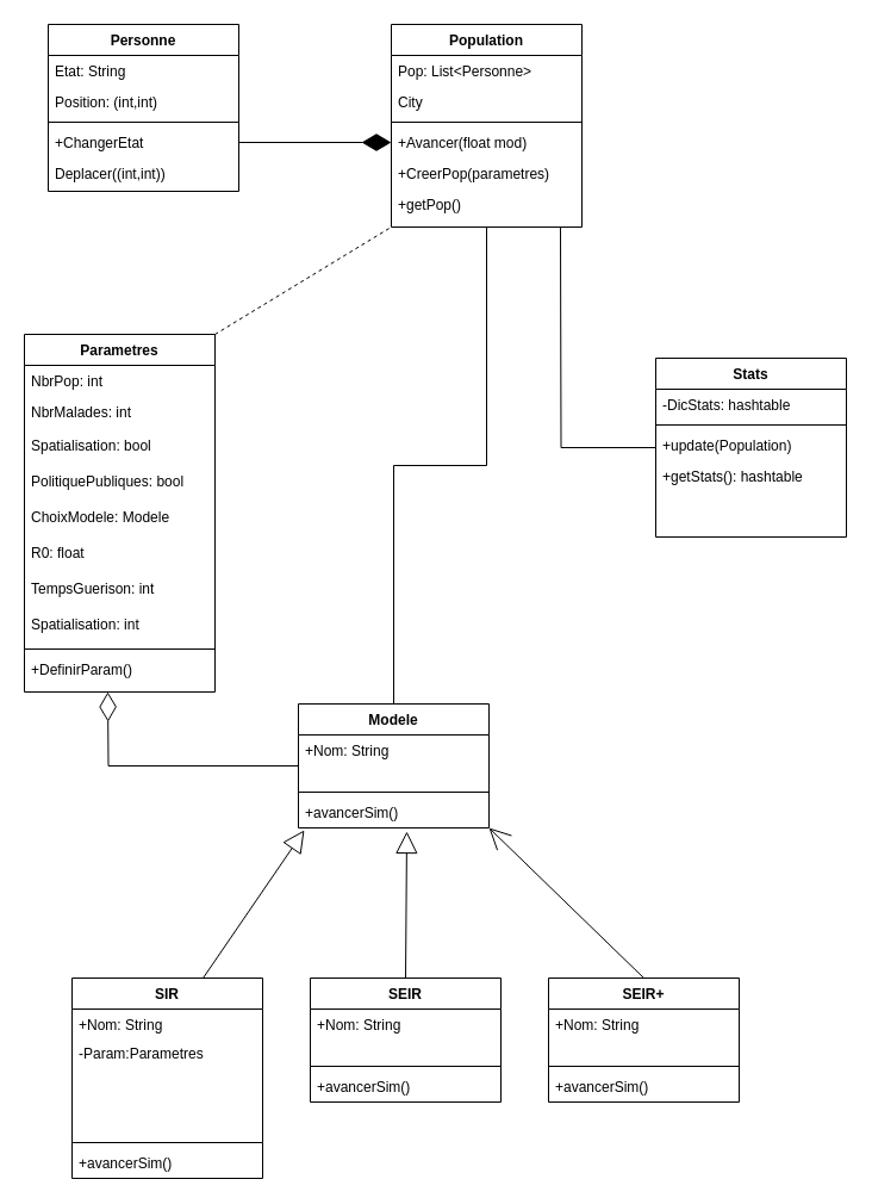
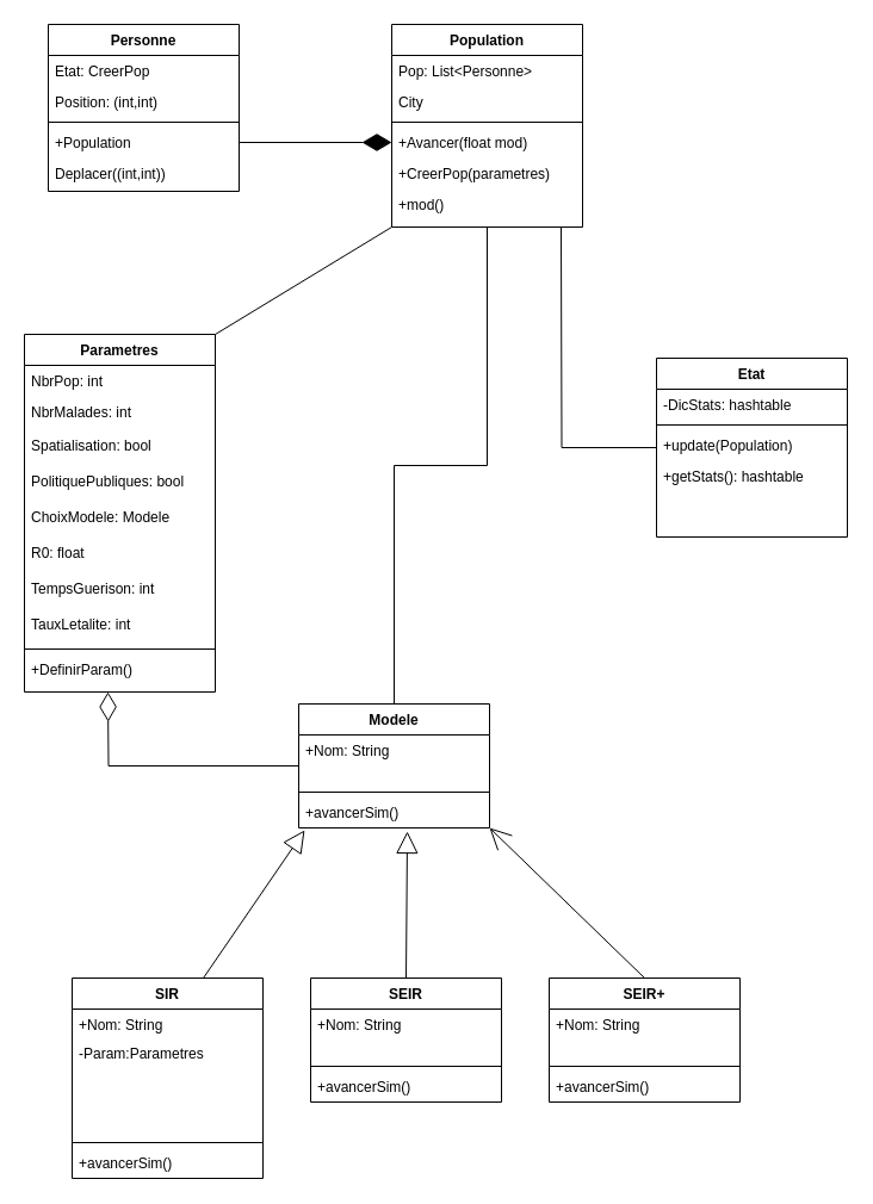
  <mxCell id="0" />
  <mxCell id="1" parent="0" />
  <mxCell id="2" value="Personne" style="swimlane;fontStyle=1;align=center;verticalAlign=top;childLayout=stackLayout;horizontal=1;startSize=26;horizontalStack=0;resizeParent=1;resizeLast=0;collapsible=1;marginBottom=0;rounded=0;shadow=0;strokeWidth=1;" parent="1" vertex="1"><mxGeometry x="40" y="20" width="160" height="140" as="geometry"><mxRectangle x="230" y="140" width="160" height="26" as="alternateBounds" /></mxGeometry></mxCell>
- <mxCell id="3" value="Etat: String" style="text;align=left;verticalAlign=top;spacingLeft=4;spacingRight=4;overflow=hidden;rotatable=0;points=[[0,0.5],[1,0.5]];portConstraint=eastwest;" parent="2" vertex="1"><mxGeometry y="26" width="160" height="26" as="geometry" /></mxCell>
+ <mxCell id="3" value="Etat: CreerPop" style="text;align=left;verticalAlign=top;spacingLeft=4;spacingRight=4;overflow=hidden;rotatable=0;points=[[0,0.5],[1,0.5]];portConstraint=eastwest;" parent="2" vertex="1"><mxGeometry y="26" width="160" height="26" as="geometry" /></mxCell>
  <mxCell id="4" value="Position: (int,int)" style="text;align=left;verticalAlign=top;spacingLeft=4;spacingRight=4;overflow=hidden;rotatable=0;points=[[0,0.5],[1,0.5]];portConstraint=eastwest;rounded=0;shadow=0;html=0;" parent="2" vertex="1"><mxGeometry y="52" width="160" height="26" as="geometry" /></mxCell>
  <mxCell id="5" value="" style="line;html=1;strokeWidth=1;align=left;verticalAlign=middle;spacingTop=-1;spacingLeft=3;spacingRight=3;rotatable=0;labelPosition=right;points=[];portConstraint=eastwest;" parent="2" vertex="1"><mxGeometry y="78" width="160" height="8" as="geometry" /></mxCell>
- <mxCell id="6" value="+ChangerEtat" style="text;align=left;verticalAlign=top;spacingLeft=4;spacingRight=4;overflow=hidden;rotatable=0;points=[[0,0.5],[1,0.5]];portConstraint=eastwest;" parent="2" vertex="1"><mxGeometry y="86" width="160" height="26" as="geometry" /></mxCell>
+ <mxCell id="6" value="+Population" style="text;align=left;verticalAlign=top;spacingLeft=4;spacingRight=4;overflow=hidden;rotatable=0;points=[[0,0.5],[1,0.5]];portConstraint=eastwest;" parent="2" vertex="1"><mxGeometry y="86" width="160" height="26" as="geometry" /></mxCell>
  <mxCell id="7" value="Deplacer((int,int))" style="text;align=left;verticalAlign=top;spacingLeft=4;spacingRight=4;overflow=hidden;rotatable=0;points=[[0,0.5],[1,0.5]];portConstraint=eastwest;" vertex="1" parent="2"><mxGeometry y="112" width="160" height="26" as="geometry" /></mxCell>
  <mxCell id="8" value="Population" style="swimlane;fontStyle=1;align=center;verticalAlign=top;childLayout=stackLayout;horizontal=1;startSize=26;horizontalStack=0;resizeParent=1;resizeLast=0;collapsible=1;marginBottom=0;rounded=0;shadow=0;strokeWidth=1;" parent="1" vertex="1"><mxGeometry x="328" y="20" width="160" height="170" as="geometry"><mxRectangle x="550" y="140" width="160" height="26" as="alternateBounds" /></mxGeometry></mxCell>
  <mxCell id="9" value="Pop: List&lt;Personne&gt;" style="text;align=left;verticalAlign=top;spacingLeft=4;spacingRight=4;overflow=hidden;rotatable=0;points=[[0,0.5],[1,0.5]];portConstraint=eastwest;" parent="8" vertex="1"><mxGeometry y="26" width="160" height="26" as="geometry" /></mxCell>
  <mxCell id="10" value="City" style="text;align=left;verticalAlign=top;spacingLeft=4;spacingRight=4;overflow=hidden;rotatable=0;points=[[0,0.5],[1,0.5]];portConstraint=eastwest;rounded=0;shadow=0;html=0;" parent="8" vertex="1"><mxGeometry y="52" width="160" height="26" as="geometry" /></mxCell>
  <mxCell id="11" value="" style="line;html=1;strokeWidth=1;align=left;verticalAlign=middle;spacingTop=-1;spacingLeft=3;spacingRight=3;rotatable=0;labelPosition=right;points=[];portConstraint=eastwest;" parent="8" vertex="1"><mxGeometry y="78" width="160" height="8" as="geometry" /></mxCell>
  <mxCell id="12" value="+Avancer(float mod)" style="text;align=left;verticalAlign=top;spacingLeft=4;spacingRight=4;overflow=hidden;rotatable=0;points=[[0,0.5],[1,0.5]];portConstraint=eastwest;" parent="8" vertex="1"><mxGeometry y="86" width="160" height="26" as="geometry" /></mxCell>
  <mxCell id="13" value="+CreerPop(parametres)" style="text;align=left;verticalAlign=top;spacingLeft=4;spacingRight=4;overflow=hidden;rotatable=0;points=[[0,0.5],[1,0.5]];portConstraint=eastwest;" parent="8" vertex="1"><mxGeometry y="112" width="160" height="26" as="geometry" /></mxCell>
- <mxCell id="14" value="+getPop()" style="text;align=left;verticalAlign=top;spacingLeft=4;spacingRight=4;overflow=hidden;rotatable=0;points=[[0,0.5],[1,0.5]];portConstraint=eastwest;" vertex="1" parent="8"><mxGeometry y="138" width="160" height="26" as="geometry" /></mxCell>
+ <mxCell id="14" value="+mod()" style="text;align=left;verticalAlign=top;spacingLeft=4;spacingRight=4;overflow=hidden;rotatable=0;points=[[0,0.5],[1,0.5]];portConstraint=eastwest;" vertex="1" parent="8"><mxGeometry y="138" width="160" height="26" as="geometry" /></mxCell>
  <mxCell id="15" value="Parametres" style="swimlane;fontStyle=1;align=center;verticalAlign=top;childLayout=stackLayout;horizontal=1;startSize=26;horizontalStack=0;resizeParent=1;resizeLast=0;collapsible=1;marginBottom=0;rounded=0;shadow=0;strokeWidth=1;" vertex="1" parent="1"><mxGeometry x="20" y="280" width="160" height="300" as="geometry"><mxRectangle x="230" y="140" width="160" height="26" as="alternateBounds" /></mxGeometry></mxCell>
  <mxCell id="16" value="NbrPop: int" style="text;align=left;verticalAlign=top;spacingLeft=4;spacingRight=4;overflow=hidden;rotatable=0;points=[[0,0.5],[1,0.5]];portConstraint=eastwest;" vertex="1" parent="15"><mxGeometry y="26" width="160" height="26" as="geometry" /></mxCell>
  <mxCell id="17" value="NbrMalades: int" style="text;align=left;verticalAlign=top;spacingLeft=4;spacingRight=4;overflow=hidden;rotatable=0;points=[[0,0.5],[1,0.5]];portConstraint=eastwest;rounded=0;shadow=0;html=0;" vertex="1" parent="15"><mxGeometry y="52" width="160" height="28" as="geometry" /></mxCell>
  <mxCell id="18" value="Spatialisation: bool&#10;" style="text;align=left;verticalAlign=top;spacingLeft=4;spacingRight=4;overflow=hidden;rotatable=0;points=[[0,0.5],[1,0.5]];portConstraint=eastwest;rounded=0;shadow=0;html=0;" vertex="1" parent="15"><mxGeometry y="80" width="160" height="30" as="geometry" /></mxCell>
  <mxCell id="19" value="PolitiquePubliques: bool" style="text;align=left;verticalAlign=top;spacingLeft=4;spacingRight=4;overflow=hidden;rotatable=0;points=[[0,0.5],[1,0.5]];portConstraint=eastwest;rounded=0;shadow=0;html=0;" vertex="1" parent="15"><mxGeometry y="110" width="160" height="30" as="geometry" /></mxCell>
  <mxCell id="20" value="ChoixModele: Modele" style="text;align=left;verticalAlign=top;spacingLeft=4;spacingRight=4;overflow=hidden;rotatable=0;points=[[0,0.5],[1,0.5]];portConstraint=eastwest;rounded=0;shadow=0;html=0;" vertex="1" parent="15"><mxGeometry y="140" width="160" height="30" as="geometry" /></mxCell>
  <mxCell id="21" value="R0: float" style="text;align=left;verticalAlign=top;spacingLeft=4;spacingRight=4;overflow=hidden;rotatable=0;points=[[0,0.5],[1,0.5]];portConstraint=eastwest;rounded=0;shadow=0;html=0;" vertex="1" parent="15"><mxGeometry y="170" width="160" height="30" as="geometry" /></mxCell>
  <mxCell id="22" value="TempsGuerison: int" style="text;align=left;verticalAlign=top;spacingLeft=4;spacingRight=4;overflow=hidden;rotatable=0;points=[[0,0.5],[1,0.5]];portConstraint=eastwest;rounded=0;shadow=0;html=0;" vertex="1" parent="15"><mxGeometry y="200" width="160" height="30" as="geometry" /></mxCell>
- <mxCell id="23" value="Spatialisation: int" style="text;align=left;verticalAlign=top;spacingLeft=4;spacingRight=4;overflow=hidden;rotatable=0;points=[[0,0.5],[1,0.5]];portConstraint=eastwest;rounded=0;shadow=0;html=0;" vertex="1" parent="15"><mxGeometry y="230" width="160" height="30" as="geometry" /></mxCell>
+ <mxCell id="23" value="TauxLetalite: int" style="text;align=left;verticalAlign=top;spacingLeft=4;spacingRight=4;overflow=hidden;rotatable=0;points=[[0,0.5],[1,0.5]];portConstraint=eastwest;rounded=0;shadow=0;html=0;" vertex="1" parent="15"><mxGeometry y="230" width="160" height="30" as="geometry" /></mxCell>
  <mxCell id="24" value="" style="line;html=1;strokeWidth=1;align=left;verticalAlign=middle;spacingTop=-1;spacingLeft=3;spacingRight=3;rotatable=0;labelPosition=right;points=[];portConstraint=eastwest;" vertex="1" parent="15"><mxGeometry y="260" width="160" height="8" as="geometry" /></mxCell>
  <mxCell id="25" value="+DefinirParam()" style="text;align=left;verticalAlign=top;spacingLeft=4;spacingRight=4;overflow=hidden;rotatable=0;points=[[0,0.5],[1,0.5]];portConstraint=eastwest;" vertex="1" parent="15"><mxGeometry y="268" width="160" height="26" as="geometry" /></mxCell>
- <mxCell id="26" value="" style="endArrow=none;html=1;entryX=0;entryY=1;entryDx=0;entryDy=0;exitX=1;exitY=0;exitDx=0;exitDy=0;dashed=1;" edge="1" parent="1" source="15" target="8"><mxGeometry width="50" height="50" relative="1" as="geometry"><mxPoint x="110" y="340" as="sourcePoint" /><mxPoint x="160" y="290" as="targetPoint" /></mxGeometry></mxCell>
+ <mxCell id="26" value="" style="endArrow=none;html=1;entryX=0;entryY=1;entryDx=0;entryDy=0;exitX=1;exitY=0;exitDx=0;exitDy=0;" edge="1" parent="1" source="15" target="8"><mxGeometry width="50" height="50" relative="1" as="geometry"><mxPoint x="110" y="340" as="sourcePoint" /><mxPoint x="160" y="290" as="targetPoint" /></mxGeometry></mxCell>
  <mxCell id="27" style="edgeStyle=orthogonalEdgeStyle;rounded=0;orthogonalLoop=1;jettySize=auto;html=1;endArrow=none;endFill=0;" edge="1" parent="1" source="28"><mxGeometry relative="1" as="geometry"><mxPoint x="470" y="190" as="targetPoint" /></mxGeometry></mxCell>
- <mxCell id="28" value="Stats" style="swimlane;fontStyle=1;align=center;verticalAlign=top;childLayout=stackLayout;horizontal=1;startSize=26;horizontalStack=0;resizeParent=1;resizeLast=0;collapsible=1;marginBottom=0;rounded=0;shadow=0;strokeWidth=1;" vertex="1" parent="1"><mxGeometry x="550" y="300" width="160" height="150" as="geometry"><mxRectangle x="550" y="140" width="160" height="26" as="alternateBounds" /></mxGeometry></mxCell>
+ <mxCell id="28" value="Etat" style="swimlane;fontStyle=1;align=center;verticalAlign=top;childLayout=stackLayout;horizontal=1;startSize=26;horizontalStack=0;resizeParent=1;resizeLast=0;collapsible=1;marginBottom=0;rounded=0;shadow=0;strokeWidth=1;" vertex="1" parent="1"><mxGeometry x="550" y="300" width="160" height="150" as="geometry"><mxRectangle x="550" y="140" width="160" height="26" as="alternateBounds" /></mxGeometry></mxCell>
  <mxCell id="29" value="-DicStats: hashtable" style="text;align=left;verticalAlign=top;spacingLeft=4;spacingRight=4;overflow=hidden;rotatable=0;points=[[0,0.5],[1,0.5]];portConstraint=eastwest;" vertex="1" parent="28"><mxGeometry y="26" width="160" height="26" as="geometry" /></mxCell>
  <mxCell id="30" value="" style="line;html=1;strokeWidth=1;align=left;verticalAlign=middle;spacingTop=-1;spacingLeft=3;spacingRight=3;rotatable=0;labelPosition=right;points=[];portConstraint=eastwest;" vertex="1" parent="28"><mxGeometry y="52" width="160" height="8" as="geometry" /></mxCell>
  <mxCell id="31" value="+update(Population)" style="text;align=left;verticalAlign=top;spacingLeft=4;spacingRight=4;overflow=hidden;rotatable=0;points=[[0,0.5],[1,0.5]];portConstraint=eastwest;" vertex="1" parent="28"><mxGeometry y="60" width="160" height="26" as="geometry" /></mxCell>
  <mxCell id="32" value="+getStats(): hashtable" style="text;align=left;verticalAlign=top;spacingLeft=4;spacingRight=4;overflow=hidden;rotatable=0;points=[[0,0.5],[1,0.5]];portConstraint=eastwest;" vertex="1" parent="28"><mxGeometry y="86" width="160" height="26" as="geometry" /></mxCell>
  <mxCell id="33" style="edgeStyle=orthogonalEdgeStyle;rounded=0;orthogonalLoop=1;jettySize=auto;html=1;endArrow=diamondThin;endFill=0;strokeWidth=1;startSize=6;endSize=22;" edge="1" parent="1" source="35"><mxGeometry relative="1" as="geometry"><mxPoint x="90" y="580" as="targetPoint" /></mxGeometry></mxCell>
  <mxCell id="34" style="edgeStyle=orthogonalEdgeStyle;rounded=0;orthogonalLoop=1;jettySize=auto;html=1;entryX=0.5;entryY=1;entryDx=0;entryDy=0;endArrow=none;endFill=0;" edge="1" parent="1" source="35" target="8"><mxGeometry relative="1" as="geometry" /></mxCell>
  <mxCell id="35" value="Modele" style="swimlane;fontStyle=1;align=center;verticalAlign=top;childLayout=stackLayout;horizontal=1;startSize=26;horizontalStack=0;resizeParent=1;resizeParentMax=0;resizeLast=0;collapsible=1;marginBottom=0;" vertex="1" parent="1"><mxGeometry x="250" y="590" width="160" height="104" as="geometry" /></mxCell>
  <mxCell id="36" value="+Nom: String" style="text;strokeColor=none;fillColor=none;align=left;verticalAlign=top;spacingLeft=4;spacingRight=4;overflow=hidden;rotatable=0;points=[[0,0.5],[1,0.5]];portConstraint=eastwest;" vertex="1" parent="35"><mxGeometry y="26" width="160" height="44" as="geometry" /></mxCell>
  <mxCell id="37" value="" style="line;strokeWidth=1;fillColor=none;align=left;verticalAlign=middle;spacingTop=-1;spacingLeft=3;spacingRight=3;rotatable=0;labelPosition=right;points=[];portConstraint=eastwest;" vertex="1" parent="35"><mxGeometry y="70" width="160" height="8" as="geometry" /></mxCell>
  <mxCell id="38" value="+avancerSim()" style="text;strokeColor=none;fillColor=none;align=left;verticalAlign=top;spacingLeft=4;spacingRight=4;overflow=hidden;rotatable=0;points=[[0,0.5],[1,0.5]];portConstraint=eastwest;" vertex="1" parent="35"><mxGeometry y="78" width="160" height="26" as="geometry" /></mxCell>
  <mxCell id="39" value="" style="endArrow=block;endSize=16;endFill=0;html=1;entryX=0.031;entryY=1.077;entryDx=0;entryDy=0;entryPerimeter=0;" edge="1" parent="1" target="38"><mxGeometry x="-0.035" y="-35" width="160" relative="1" as="geometry"><mxPoint x="170" y="820" as="sourcePoint" /><mxPoint x="220" y="720" as="targetPoint" /><mxPoint as="offset" /></mxGeometry></mxCell>
  <mxCell id="40" value="SIR" style="swimlane;fontStyle=1;align=center;verticalAlign=top;childLayout=stackLayout;horizontal=1;startSize=26;horizontalStack=0;resizeParent=1;resizeParentMax=0;resizeLast=0;collapsible=1;marginBottom=0;" vertex="1" parent="1"><mxGeometry x="60" y="820" width="160" height="168" as="geometry" /></mxCell>
  <mxCell id="41" value="+Nom: String" style="text;strokeColor=none;fillColor=none;align=left;verticalAlign=top;spacingLeft=4;spacingRight=4;overflow=hidden;rotatable=0;points=[[0,0.5],[1,0.5]];portConstraint=eastwest;" vertex="1" parent="40"><mxGeometry y="26" width="160" height="24" as="geometry" /></mxCell>
  <mxCell id="42" value="-Param:Parametres" style="text;strokeColor=none;fillColor=none;align=left;verticalAlign=top;spacingLeft=4;spacingRight=4;overflow=hidden;rotatable=0;points=[[0,0.5],[1,0.5]];portConstraint=eastwest;" vertex="1" parent="40"><mxGeometry y="50" width="160" height="84" as="geometry" /></mxCell>
  <mxCell id="43" value="" style="line;strokeWidth=1;fillColor=none;align=left;verticalAlign=middle;spacingTop=-1;spacingLeft=3;spacingRight=3;rotatable=0;labelPosition=right;points=[];portConstraint=eastwest;" vertex="1" parent="40"><mxGeometry y="134" width="160" height="8" as="geometry" /></mxCell>
  <mxCell id="44" value="+avancerSim()" style="text;strokeColor=none;fillColor=none;align=left;verticalAlign=top;spacingLeft=4;spacingRight=4;overflow=hidden;rotatable=0;points=[[0,0.5],[1,0.5]];portConstraint=eastwest;" vertex="1" parent="40"><mxGeometry y="142" width="160" height="26" as="geometry" /></mxCell>
  <mxCell id="45" value="SEIR" style="swimlane;fontStyle=1;align=center;verticalAlign=top;childLayout=stackLayout;horizontal=1;startSize=26;horizontalStack=0;resizeParent=1;resizeParentMax=0;resizeLast=0;collapsible=1;marginBottom=0;" vertex="1" parent="1"><mxGeometry x="260" y="820" width="160" height="104" as="geometry" /></mxCell>
  <mxCell id="46" value="+Nom: String" style="text;strokeColor=none;fillColor=none;align=left;verticalAlign=top;spacingLeft=4;spacingRight=4;overflow=hidden;rotatable=0;points=[[0,0.5],[1,0.5]];portConstraint=eastwest;" vertex="1" parent="45"><mxGeometry y="26" width="160" height="44" as="geometry" /></mxCell>
  <mxCell id="47" value="" style="line;strokeWidth=1;fillColor=none;align=left;verticalAlign=middle;spacingTop=-1;spacingLeft=3;spacingRight=3;rotatable=0;labelPosition=right;points=[];portConstraint=eastwest;" vertex="1" parent="45"><mxGeometry y="70" width="160" height="8" as="geometry" /></mxCell>
  <mxCell id="48" value="+avancerSim()" style="text;strokeColor=none;fillColor=none;align=left;verticalAlign=top;spacingLeft=4;spacingRight=4;overflow=hidden;rotatable=0;points=[[0,0.5],[1,0.5]];portConstraint=eastwest;" vertex="1" parent="45"><mxGeometry y="78" width="160" height="26" as="geometry" /></mxCell>
  <mxCell id="49" value="SEIR+" style="swimlane;fontStyle=1;align=center;verticalAlign=top;childLayout=stackLayout;horizontal=1;startSize=26;horizontalStack=0;resizeParent=1;resizeParentMax=0;resizeLast=0;collapsible=1;marginBottom=0;" vertex="1" parent="1"><mxGeometry x="460" y="820" width="160" height="104" as="geometry" /></mxCell>
  <mxCell id="50" value="+Nom: String" style="text;strokeColor=none;fillColor=none;align=left;verticalAlign=top;spacingLeft=4;spacingRight=4;overflow=hidden;rotatable=0;points=[[0,0.5],[1,0.5]];portConstraint=eastwest;" vertex="1" parent="49"><mxGeometry y="26" width="160" height="44" as="geometry" /></mxCell>
  <mxCell id="51" value="" style="line;strokeWidth=1;fillColor=none;align=left;verticalAlign=middle;spacingTop=-1;spacingLeft=3;spacingRight=3;rotatable=0;labelPosition=right;points=[];portConstraint=eastwest;" vertex="1" parent="49"><mxGeometry y="70" width="160" height="8" as="geometry" /></mxCell>
  <mxCell id="52" value="+avancerSim()" style="text;strokeColor=none;fillColor=none;align=left;verticalAlign=top;spacingLeft=4;spacingRight=4;overflow=hidden;rotatable=0;points=[[0,0.5],[1,0.5]];portConstraint=eastwest;" vertex="1" parent="49"><mxGeometry y="78" width="160" height="26" as="geometry" /></mxCell>
  <mxCell id="53" value="" style="endArrow=block;endSize=16;endFill=0;html=1;entryX=0.569;entryY=1.115;entryDx=0;entryDy=0;entryPerimeter=0;exitX=0.5;exitY=0;exitDx=0;exitDy=0;" edge="1" parent="1" source="45" target="38"><mxGeometry width="160" relative="1" as="geometry"><mxPoint x="180" y="830" as="sourcePoint" /><mxPoint x="264.96" y="706.002" as="targetPoint" /></mxGeometry></mxCell>
  <mxCell id="54" value="" style="endArrow=open;endSize=16;endFill=0;html=1;entryX=1;entryY=1;entryDx=0;entryDy=0;exitX=0.5;exitY=0;exitDx=0;exitDy=0;" edge="1" parent="1" source="49" target="35"><mxGeometry width="160" relative="1" as="geometry"><mxPoint x="190" y="840" as="sourcePoint" /><mxPoint x="274.96" y="716.002" as="targetPoint" /></mxGeometry></mxCell>
  <mxCell id="55" style="edgeStyle=orthogonalEdgeStyle;rounded=0;orthogonalLoop=1;jettySize=auto;html=1;entryX=0;entryY=0.5;entryDx=0;entryDy=0;startSize=6;endArrow=diamondThin;endFill=1;endSize=22;strokeWidth=1;" edge="1" parent="1" source="6" target="12"><mxGeometry relative="1" as="geometry" /></mxCell>
